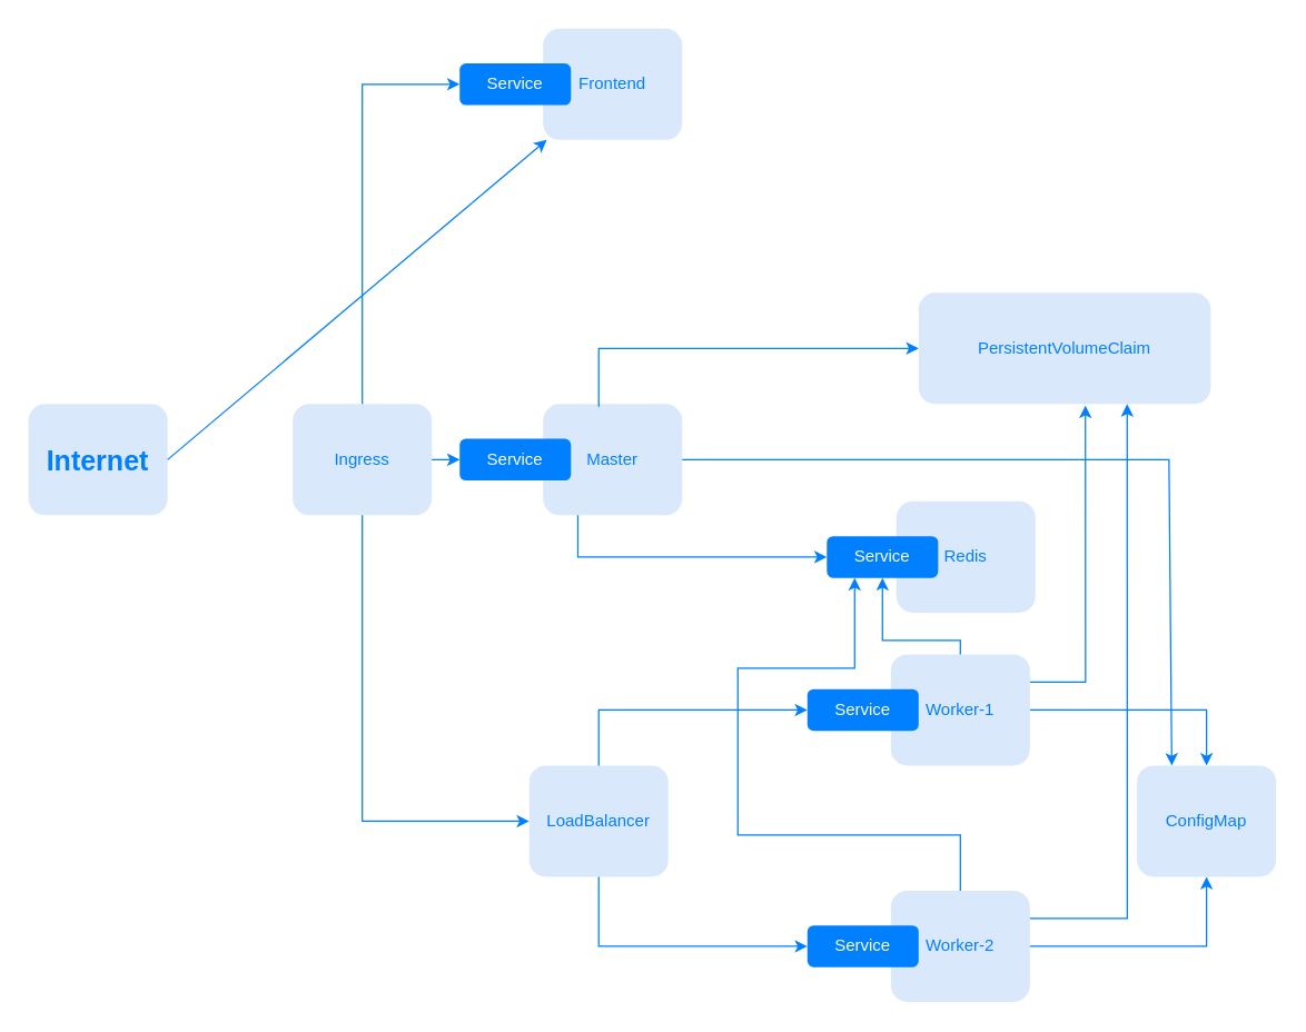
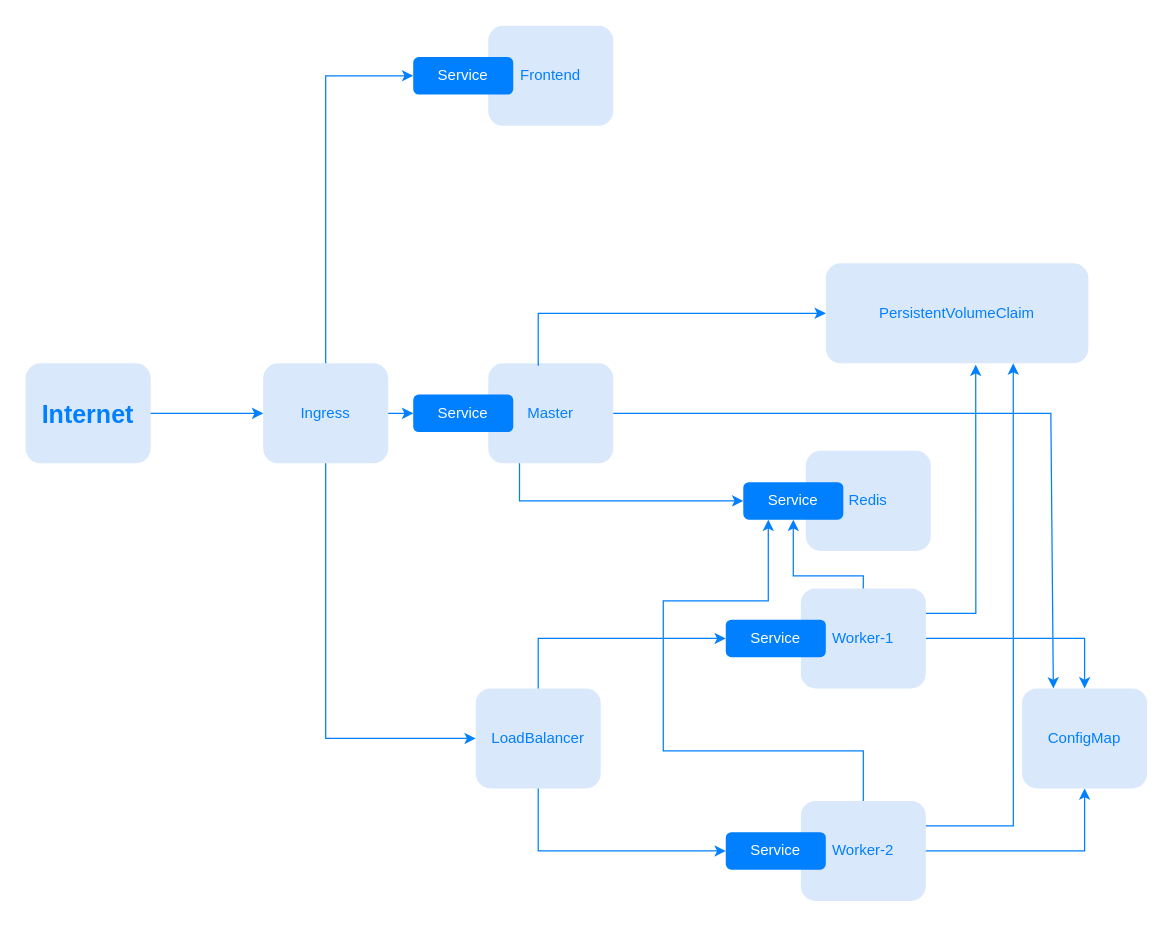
  <mxCell id="0" />
  <mxCell id="1" parent="0" />
  <mxCell id="2" value="&lt;font color=&quot;#007fff&quot;&gt;Redis&lt;/font&gt;" style="rounded=1;whiteSpace=wrap;html=1;fillColor=#dae8fc;strokeColor=none;" vertex="1" parent="1"><mxGeometry x="644" y="360" width="100" height="80" as="geometry" /></mxCell>
  <mxCell id="3" value="&lt;font color=&quot;#ffffff&quot;&gt;Service&lt;/font&gt;" style="rounded=1;whiteSpace=wrap;html=1;fillColor=#007FFF;strokeColor=none;" vertex="1" parent="1"><mxGeometry x="594" y="385" width="80" height="30" as="geometry" /></mxCell>
  <mxCell id="4" value="&lt;font color=&quot;#007fff&quot;&gt;Master&lt;/font&gt;" style="rounded=1;whiteSpace=wrap;html=1;fillColor=#dae8fc;strokeColor=none;" vertex="1" parent="1"><mxGeometry x="390" y="290" width="100" height="80" as="geometry" /></mxCell>
  <mxCell id="5" value="&lt;font color=&quot;#ffffff&quot;&gt;Service&lt;/font&gt;" style="rounded=1;whiteSpace=wrap;html=1;fillColor=#007FFF;strokeColor=none;" vertex="1" parent="1"><mxGeometry x="330" y="315" width="80" height="30" as="geometry" /></mxCell>
  <mxCell id="6" value="&lt;font color=&quot;#007fff&quot;&gt;Frontend&lt;/font&gt;" style="rounded=1;whiteSpace=wrap;html=1;fillColor=#dae8fc;strokeColor=none;" vertex="1" parent="1"><mxGeometry x="390" y="20" width="100" height="80" as="geometry" /></mxCell>
  <mxCell id="7" value="&lt;font color=&quot;#ffffff&quot;&gt;Service&lt;/font&gt;" style="rounded=1;whiteSpace=wrap;html=1;fillColor=#007FFF;strokeColor=none;" vertex="1" parent="1"><mxGeometry x="330" y="45" width="80" height="30" as="geometry" /></mxCell>
  <mxCell id="8" value="&lt;font color=&quot;#007fff&quot;&gt;Worker-2&lt;br&gt;&lt;/font&gt;" style="rounded=1;whiteSpace=wrap;html=1;fillColor=#dae8fc;strokeColor=none;" vertex="1" parent="1"><mxGeometry x="640" y="640" width="100" height="80" as="geometry" /></mxCell>
  <mxCell id="9" value="&lt;font color=&quot;#ffffff&quot;&gt;Service&lt;/font&gt;" style="rounded=1;whiteSpace=wrap;html=1;fillColor=#007FFF;strokeColor=none;" vertex="1" parent="1"><mxGeometry x="580" y="665" width="80" height="30" as="geometry" /></mxCell>
  <mxCell id="10" value="&lt;font color=&quot;#007fff&quot;&gt;PersistentVolumeClaim&lt;/font&gt;" style="rounded=1;whiteSpace=wrap;html=1;fillColor=#dae8fc;strokeColor=none;" vertex="1" parent="1"><mxGeometry x="660" y="210" width="210" height="80" as="geometry" /></mxCell>
  <mxCell id="11" value="&lt;font color=&quot;#007fff&quot;&gt;LoadBalancer&lt;br&gt;&lt;/font&gt;" style="rounded=1;whiteSpace=wrap;html=1;fillColor=#dae8fc;strokeColor=none;" vertex="1" parent="1"><mxGeometry x="380" y="550" width="100" height="80" as="geometry" /></mxCell>
  <mxCell id="12" value="&lt;font color=&quot;#007fff&quot;&gt;Ingress&lt;br&gt;&lt;/font&gt;" style="rounded=1;whiteSpace=wrap;html=1;fillColor=#dae8fc;strokeColor=none;" vertex="1" parent="1"><mxGeometry x="210" y="290" width="100" height="80" as="geometry" /></mxCell>
  <mxCell id="13" value="" style="endArrow=classic;html=1;rounded=0;fontColor=#FFFFFF;strokeColor=#007FFF;exitX=0.5;exitY=0;exitDx=0;exitDy=0;entryX=0;entryY=0.5;entryDx=0;entryDy=0;" edge="1" parent="1" source="11" target="26"><mxGeometry width="50" height="50" relative="1" as="geometry"><mxPoint x="414" y="560" as="sourcePoint" /><mxPoint x="430" y="610" as="targetPoint" /><Array as="points"><mxPoint x="430" y="510" /></Array></mxGeometry></mxCell>
  <mxCell id="14" value="" style="endArrow=classic;html=1;rounded=0;fontColor=#FFFFFF;strokeColor=#007FFF;exitX=0.5;exitY=1;exitDx=0;exitDy=0;entryX=0;entryY=0.5;entryDx=0;entryDy=0;" edge="1" parent="1" source="11" target="9"><mxGeometry width="50" height="50" relative="1" as="geometry"><mxPoint x="424" y="570" as="sourcePoint" /><mxPoint x="440" y="620" as="targetPoint" /><Array as="points"><mxPoint x="430" y="680" /></Array></mxGeometry></mxCell>
  <mxCell id="15" value="" style="endArrow=classic;html=1;rounded=0;fontColor=#FFFFFF;strokeColor=#007FFF;exitX=0.5;exitY=1;exitDx=0;exitDy=0;entryX=0;entryY=0.5;entryDx=0;entryDy=0;" edge="1" parent="1" source="12" target="11"><mxGeometry width="50" height="50" relative="1" as="geometry"><mxPoint x="340" y="395" as="sourcePoint" /><mxPoint x="410" y="340" as="targetPoint" /><Array as="points"><mxPoint x="260" y="545" /><mxPoint x="260" y="590" /></Array></mxGeometry></mxCell>
  <mxCell id="16" value="" style="endArrow=classic;html=1;rounded=0;fontColor=#FFFFFF;strokeColor=#007FFF;exitX=1;exitY=0.5;exitDx=0;exitDy=0;entryX=0;entryY=0.5;entryDx=0;entryDy=0;" edge="1" parent="1" source="12" target="5"><mxGeometry width="50" height="50" relative="1" as="geometry"><mxPoint x="540" y="485" as="sourcePoint" /><mxPoint x="610" y="430" as="targetPoint" /></mxGeometry></mxCell>
  <mxCell id="17" value="" style="endArrow=classic;html=1;rounded=0;fontColor=#FFFFFF;strokeColor=#007FFF;exitX=0.5;exitY=0;exitDx=0;exitDy=0;entryX=0;entryY=0.5;entryDx=0;entryDy=0;" edge="1" parent="1" source="12" target="7"><mxGeometry width="50" height="50" relative="1" as="geometry"><mxPoint x="300" y="205" as="sourcePoint" /><mxPoint x="370" y="150" as="targetPoint" /><Array as="points"><mxPoint x="260" y="150" /><mxPoint x="260" y="60" /></Array></mxGeometry></mxCell>
  <mxCell id="18" value="" style="endArrow=classic;html=1;rounded=0;fontColor=#FFFFFF;strokeColor=#007FFF;exitX=1;exitY=0.5;exitDx=0;exitDy=0;entryX=0.25;entryY=0;entryDx=0;entryDy=0;" edge="1" parent="1" source="4" target="23"><mxGeometry width="50" height="50" relative="1" as="geometry"><mxPoint x="500" y="520" as="sourcePoint" /><mxPoint x="610" y="430" as="targetPoint" /><Array as="points"><mxPoint x="840" y="330" /></Array></mxGeometry></mxCell>
  <mxCell id="19" value="" style="endArrow=classic;html=1;rounded=0;fontColor=#FFFFFF;strokeColor=#007FFF;exitX=1;exitY=0.5;exitDx=0;exitDy=0;entryX=0.5;entryY=0;entryDx=0;entryDy=0;" edge="1" parent="1" source="25" target="23"><mxGeometry width="50" height="50" relative="1" as="geometry"><mxPoint x="500" y="500" as="sourcePoint" /><mxPoint x="610" y="410" as="targetPoint" /><Array as="points"><mxPoint x="867" y="510" /></Array></mxGeometry></mxCell>
  <mxCell id="20" value="" style="endArrow=classic;html=1;rounded=0;fontColor=#FFFFFF;strokeColor=#007FFF;exitX=1;exitY=0.5;exitDx=0;exitDy=0;entryX=0.5;entryY=1;entryDx=0;entryDy=0;" edge="1" parent="1" source="8" target="23"><mxGeometry width="50" height="50" relative="1" as="geometry"><mxPoint x="510" y="510" as="sourcePoint" /><mxPoint x="620" y="420" as="targetPoint" /><Array as="points"><mxPoint x="867" y="680" /></Array></mxGeometry></mxCell>
  <mxCell id="21" value="" style="endArrow=classic;html=1;rounded=0;fontColor=#FFFFFF;strokeColor=#007FFF;exitX=0.4;exitY=0.025;exitDx=0;exitDy=0;entryX=0;entryY=0.5;entryDx=0;entryDy=0;exitPerimeter=0;" edge="1" parent="1" source="4" target="10"><mxGeometry width="50" height="50" relative="1" as="geometry"><mxPoint x="530" y="550" as="sourcePoint" /><mxPoint x="640" y="460" as="targetPoint" /><Array as="points"><mxPoint x="430" y="250" /></Array></mxGeometry></mxCell>
  <mxCell id="22" value="" style="endArrow=classic;html=1;rounded=0;fontColor=#FFFFFF;strokeColor=#007FFF;exitX=1;exitY=0.25;exitDx=0;exitDy=0;entryX=0.571;entryY=1.013;entryDx=0;entryDy=0;entryPerimeter=0;" edge="1" parent="1" source="25" target="10"><mxGeometry width="50" height="50" relative="1" as="geometry"><mxPoint x="710" y="420" as="sourcePoint" /><mxPoint x="790" y="270" as="targetPoint" /><Array as="points"><mxPoint x="780" y="490" /></Array></mxGeometry></mxCell>
  <mxCell id="23" value="&lt;font color=&quot;#007fff&quot;&gt;ConfigMap&lt;/font&gt;" style="rounded=1;whiteSpace=wrap;html=1;fillColor=#dae8fc;strokeColor=none;" vertex="1" parent="1"><mxGeometry x="817" y="550" width="100" height="80" as="geometry" /></mxCell>
  <mxCell id="24" value="" style="endArrow=classic;html=1;rounded=0;fontColor=#FFFFFF;strokeColor=#007FFF;exitX=1;exitY=0.25;exitDx=0;exitDy=0;entryX=0.714;entryY=1;entryDx=0;entryDy=0;entryPerimeter=0;" edge="1" parent="1" source="8" target="10"><mxGeometry width="50" height="50" relative="1" as="geometry"><mxPoint x="710" y="420" as="sourcePoint" /><mxPoint x="840" y="280" as="targetPoint" /><Array as="points"><mxPoint x="810" y="660" /></Array></mxGeometry></mxCell>
  <mxCell id="25" value="&lt;font color=&quot;#007fff&quot;&gt;Worker-1&lt;br&gt;&lt;/font&gt;" style="rounded=1;whiteSpace=wrap;html=1;fillColor=#dae8fc;strokeColor=none;" vertex="1" parent="1"><mxGeometry x="640" y="470" width="100" height="80" as="geometry" /></mxCell>
  <mxCell id="26" value="&lt;font color=&quot;#ffffff&quot;&gt;Service&lt;/font&gt;" style="rounded=1;whiteSpace=wrap;html=1;fillColor=#007FFF;strokeColor=none;" vertex="1" parent="1"><mxGeometry x="580" y="495" width="80" height="30" as="geometry" /></mxCell>
  <mxCell id="27" value="" style="endArrow=classic;html=1;rounded=0;fontColor=#FFFFFF;strokeColor=#007FFF;exitX=0.25;exitY=1;exitDx=0;exitDy=0;entryX=0;entryY=0.5;entryDx=0;entryDy=0;" edge="1" parent="1" source="4" target="3"><mxGeometry width="50" height="50" relative="1" as="geometry"><mxPoint x="330" y="400" as="sourcePoint" /><mxPoint x="460" y="695" as="targetPoint" /><Array as="points"><mxPoint x="415" y="400" /></Array></mxGeometry></mxCell>
  <mxCell id="28" value="" style="endArrow=classic;html=1;rounded=0;fontColor=#FFFFFF;strokeColor=#007FFF;exitX=0.5;exitY=0;exitDx=0;exitDy=0;entryX=0.25;entryY=1;entryDx=0;entryDy=0;" edge="1" parent="1" source="8" target="3"><mxGeometry width="50" height="50" relative="1" as="geometry"><mxPoint x="566" y="625" as="sourcePoint" /><mxPoint x="530" y="470" as="targetPoint" /><Array as="points"><mxPoint x="690" y="600" /><mxPoint x="530" y="600" /><mxPoint x="530" y="480" /><mxPoint x="614" y="480" /></Array></mxGeometry></mxCell>
  <mxCell id="29" value="&lt;b style=&quot;color: rgb(0, 127, 255); font-size: 20px;&quot;&gt;Internet&lt;/b&gt;&lt;font color=&quot;#007fff&quot;&gt;&lt;br&gt;&lt;/font&gt;" style="rounded=1;whiteSpace=wrap;html=1;fillColor=#dae8fc;strokeColor=none;" vertex="1" parent="1"><mxGeometry x="20" y="290" width="100" height="80" as="geometry" /></mxCell>
- <mxCell id="30" value="" style="endArrow=classic;html=1;rounded=0;fontColor=#FFFFFF;strokeColor=#007FFF;exitX=1;exitY=0.5;exitDx=0;exitDy=0;" edge="1" parent="1" source="29" target="6"><mxGeometry width="50" height="50" relative="1" as="geometry"><mxPoint x="180" y="420" as="sourcePoint" /><mxPoint x="340" y="389" as="targetPoint" /></mxGeometry></mxCell>
+ <mxCell id="30" value="" style="endArrow=classic;html=1;rounded=0;fontColor=#FFFFFF;strokeColor=#007FFF;entryX=0;entryY=0.5;entryDx=0;entryDy=0;exitX=1;exitY=0.5;exitDx=0;exitDy=0;" edge="1" parent="1" source="29" target="12"><mxGeometry width="50" height="50" relative="1" as="geometry"><mxPoint x="180" y="420" as="sourcePoint" /><mxPoint x="340" y="389" as="targetPoint" /></mxGeometry></mxCell>
  <mxCell id="31" value="" style="endArrow=classic;html=1;rounded=0;fontColor=#FFFFFF;strokeColor=#007FFF;entryX=0.5;entryY=1;entryDx=0;entryDy=0;" edge="1" parent="1" target="3"><mxGeometry width="50" height="50" relative="1" as="geometry"><mxPoint x="690" y="470" as="sourcePoint" /><mxPoint x="450" y="450" as="targetPoint" /><Array as="points"><mxPoint x="690" y="460" /><mxPoint x="634" y="460" /></Array></mxGeometry></mxCell>
